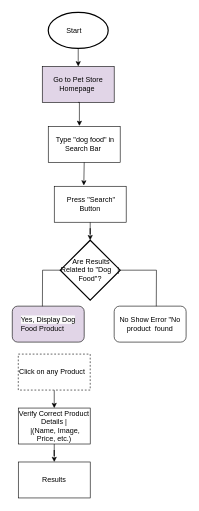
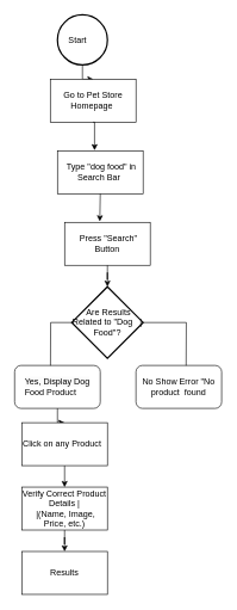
  <mxCell id="0" />
  <mxCell id="1" parent="0" />
  <mxCell id="2" value="" style="edgeStyle=orthogonalEdgeStyle;rounded=0;orthogonalLoop=1;jettySize=auto;html=1;" parent="1" source="3" edge="1"><mxGeometry relative="1" as="geometry"><mxPoint x="130" y="110" as="targetPoint" /></mxGeometry></mxCell>
- <mxCell id="3" value="&lt;span style=&quot;text-align: left;&quot;&gt;&amp;nbsp;Start&amp;nbsp; &amp;nbsp; &amp;nbsp;&lt;/span&gt;" style="strokeWidth=2;html=1;shape=mxgraph.flowchart.start_1;whiteSpace=wrap;" parent="1" vertex="1"><mxGeometry x="80" y="20" width="100" height="60" as="geometry" /></mxCell>
- <mxCell id="4" value="&lt;span style=&quot;text-align: left;&quot;&gt;Go to Pet Store Homepage&amp;nbsp;&lt;/span&gt;" style="rounded=0;whiteSpace=wrap;html=1;fillColor=#e1d5e7;" parent="1" vertex="1"><mxGeometry x="70" y="110" width="120" height="60" as="geometry" /></mxCell>
+ <mxCell id="3" value="&lt;span style=&quot;text-align: left;&quot;&gt;&amp;nbsp;Start&amp;nbsp; &amp;nbsp; &amp;nbsp;&lt;/span&gt;" style="strokeWidth=2;html=1;shape=mxgraph.flowchart.start_1;whiteSpace=wrap;" parent="1" vertex="1"><mxGeometry x="80" y="20" width="70" height="70" as="geometry" /></mxCell>
+ <mxCell id="4" value="&lt;span style=&quot;text-align: left;&quot;&gt;Go to Pet Store Homepage&amp;nbsp;&lt;/span&gt;" style="rounded=0;whiteSpace=wrap;html=1;" parent="1" vertex="1"><mxGeometry x="70" y="110" width="120" height="60" as="geometry" /></mxCell>
  <mxCell id="5" value="&lt;span style=&quot;text-align: left;&quot;&gt;&amp;nbsp;Type &quot;dog food&quot; in Search Bar&amp;nbsp;&lt;/span&gt;" style="rounded=0;whiteSpace=wrap;html=1;" parent="1" vertex="1"><mxGeometry x="80" y="210" width="120" height="60" as="geometry" /></mxCell>
  <mxCell id="6" style="edgeStyle=orthogonalEdgeStyle;rounded=0;orthogonalLoop=1;jettySize=auto;html=1;exitX=0.5;exitY=1;exitDx=0;exitDy=0;entryX=0.433;entryY=-0.011;entryDx=0;entryDy=0;entryPerimeter=0;" parent="1" source="4" target="5" edge="1"><mxGeometry relative="1" as="geometry" /></mxCell>
  <mxCell id="7" value="&lt;span style=&quot;text-align: left;&quot;&gt;&amp;nbsp;Press &quot;Search&quot; Button&lt;/span&gt;" style="rounded=0;whiteSpace=wrap;html=1;" parent="1" vertex="1"><mxGeometry x="90" y="310" width="120" height="60" as="geometry" /></mxCell>
  <mxCell id="8" style="edgeStyle=orthogonalEdgeStyle;rounded=0;orthogonalLoop=1;jettySize=auto;html=1;exitX=0.5;exitY=1;exitDx=0;exitDy=0;entryX=0.411;entryY=-0.022;entryDx=0;entryDy=0;entryPerimeter=0;" parent="1" source="5" target="7" edge="1"><mxGeometry relative="1" as="geometry" /></mxCell>
  <mxCell id="9" style="edgeStyle=orthogonalEdgeStyle;rounded=0;orthogonalLoop=1;jettySize=auto;html=1;" parent="1" source="11" edge="1"><mxGeometry relative="1" as="geometry"><mxPoint x="70" y="570" as="targetPoint" /></mxGeometry></mxCell>
  <mxCell id="10" style="edgeStyle=orthogonalEdgeStyle;rounded=0;orthogonalLoop=1;jettySize=auto;html=1;" parent="1" source="11" edge="1"><mxGeometry relative="1" as="geometry"><mxPoint x="260" y="560" as="targetPoint" /></mxGeometry></mxCell>
  <mxCell id="11" value="&lt;span style=&quot;text-align: left;&quot;&gt;&amp;nbsp;Are Results Related to &quot;Dog&amp;nbsp; &amp;nbsp;|&lt;/span&gt;&lt;br style=&quot;padding: 0px; margin: 0px; text-align: left;&quot;&gt;&lt;span style=&quot;text-align: left;&quot;&gt;&amp;nbsp;Food&quot;?&amp;nbsp;&lt;/span&gt;" style="strokeWidth=2;html=1;shape=mxgraph.flowchart.decision;whiteSpace=wrap;" parent="1" vertex="1"><mxGeometry x="100" y="400" width="100" height="100" as="geometry" /></mxCell>
  <mxCell id="12" style="edgeStyle=orthogonalEdgeStyle;rounded=0;orthogonalLoop=1;jettySize=auto;html=1;entryX=0.5;entryY=0;entryDx=0;entryDy=0;entryPerimeter=0;" parent="1" source="7" target="11" edge="1"><mxGeometry relative="1" as="geometry" /></mxCell>
- <mxCell id="13" value="&lt;br&gt;&lt;span style=&quot;color: rgb(0, 0, 0); font-family: Helvetica; font-size: 12px; font-style: normal; font-variant-ligatures: normal; font-variant-caps: normal; font-weight: 400; letter-spacing: normal; orphans: 2; text-align: left; text-indent: 0px; text-transform: none; widows: 2; word-spacing: 0px; -webkit-text-stroke-width: 0px; white-space: normal; background-color: rgb(251, 251, 251); text-decoration-thickness: initial; text-decoration-style: initial; text-decoration-color: initial; display: inline !important; float: none;&quot;&gt;Yes, Display Dog&lt;/span&gt;&lt;div&gt;&lt;div style=&quot;text-align: left;&quot;&gt;Food Product&lt;/div&gt;&lt;br&gt;&lt;/div&gt;" style="rounded=1;whiteSpace=wrap;html=1;fillColor=#e1d5e7;" parent="1" vertex="1"><mxGeometry x="20" y="510" width="120" height="60" as="geometry" /></mxCell>
+ <mxCell id="13" value="&lt;br&gt;&lt;span style=&quot;color: rgb(0, 0, 0); font-family: Helvetica; font-size: 12px; font-style: normal; font-variant-ligatures: normal; font-variant-caps: normal; font-weight: 400; letter-spacing: normal; orphans: 2; text-align: left; text-indent: 0px; text-transform: none; widows: 2; word-spacing: 0px; -webkit-text-stroke-width: 0px; white-space: normal; background-color: rgb(251, 251, 251); text-decoration-thickness: initial; text-decoration-style: initial; text-decoration-color: initial; display: inline !important; float: none;&quot;&gt;Yes, Display Dog&lt;/span&gt;&lt;div&gt;&lt;div style=&quot;text-align: left;&quot;&gt;Food Product&lt;/div&gt;&lt;br&gt;&lt;/div&gt;" style="rounded=1;whiteSpace=wrap;html=1;" parent="1" vertex="1"><mxGeometry x="20" y="510" width="120" height="60" as="geometry" /></mxCell>
  <mxCell id="14" value="No Show Error &quot;No product&amp;nbsp; found" style="rounded=1;whiteSpace=wrap;html=1;" parent="1" vertex="1"><mxGeometry x="190" y="510" width="120" height="60" as="geometry" /></mxCell>
+ <mxCell id="15" value="" style="edgeStyle=orthogonalEdgeStyle;rounded=0;orthogonalLoop=1;jettySize=auto;html=1;" parent="1" source="13" target="17" edge="1"><mxGeometry relative="1" as="geometry"><mxPoint x="80" y="630" as="targetPoint" /><mxPoint x="80" y="570" as="sourcePoint" /></mxGeometry></mxCell>
  <mxCell id="16" style="edgeStyle=orthogonalEdgeStyle;rounded=0;orthogonalLoop=1;jettySize=auto;html=1;exitX=0.5;exitY=1;exitDx=0;exitDy=0;" parent="1" source="17" edge="1"><mxGeometry relative="1" as="geometry"><mxPoint x="90" y="680" as="targetPoint" /></mxGeometry></mxCell>
- <mxCell id="17" value="&lt;span style=&quot;text-align: left;&quot;&gt;Click on any Product&amp;nbsp;&amp;nbsp;&lt;/span&gt;" style="rounded=0;whiteSpace=wrap;html=1;dashed=1;" parent="1" vertex="1"><mxGeometry x="30" y="590" width="120" height="60" as="geometry" /></mxCell>
+ <mxCell id="17" value="&lt;span style=&quot;text-align: left;&quot;&gt;Click on any Product&amp;nbsp;&amp;nbsp;&lt;/span&gt;" style="rounded=0;whiteSpace=wrap;html=1;" parent="1" vertex="1"><mxGeometry x="30" y="590" width="120" height="60" as="geometry" /></mxCell>
  <mxCell id="18" style="edgeStyle=orthogonalEdgeStyle;rounded=0;orthogonalLoop=1;jettySize=auto;html=1;exitX=0.5;exitY=1;exitDx=0;exitDy=0;" parent="1" source="19" target="20" edge="1"><mxGeometry relative="1" as="geometry" /></mxCell>
  <mxCell id="19" value="&lt;span style=&quot;text-align: left;&quot;&gt;Verify Correct Product Details |&lt;/span&gt;&lt;br style=&quot;padding: 0px; margin: 0px; text-align: left;&quot;&gt;&lt;span style=&quot;text-align: left;&quot;&gt;&amp;nbsp;|(Name, Image, Price, etc.)&lt;/span&gt;" style="rounded=0;whiteSpace=wrap;html=1;" parent="1" vertex="1"><mxGeometry x="30" y="680" width="120" height="60" as="geometry" /></mxCell>
  <mxCell id="20" value="Results" style="rounded=0;whiteSpace=wrap;html=1;" parent="1" vertex="1"><mxGeometry x="30" y="770" width="120" height="60" as="geometry" /></mxCell>
